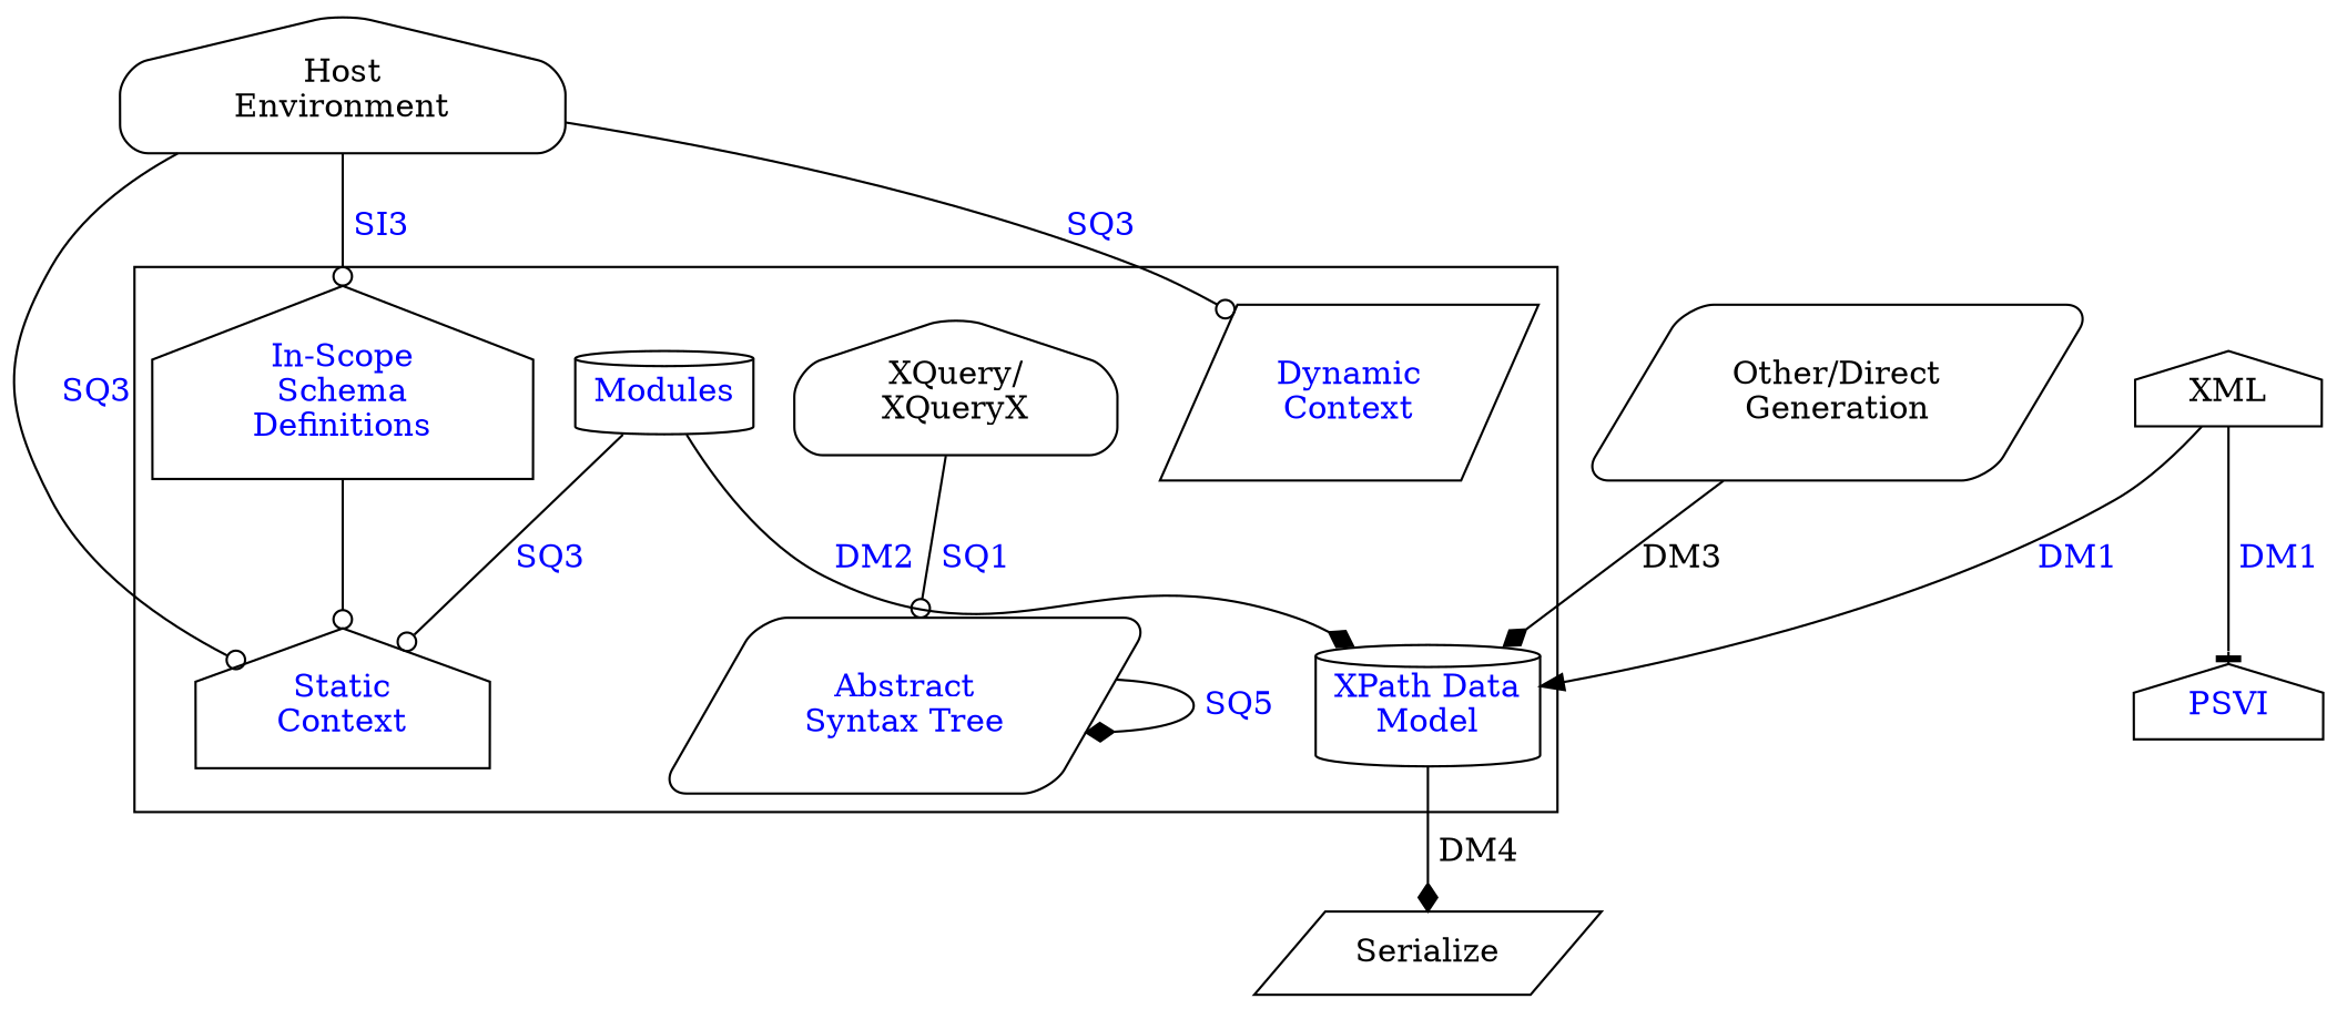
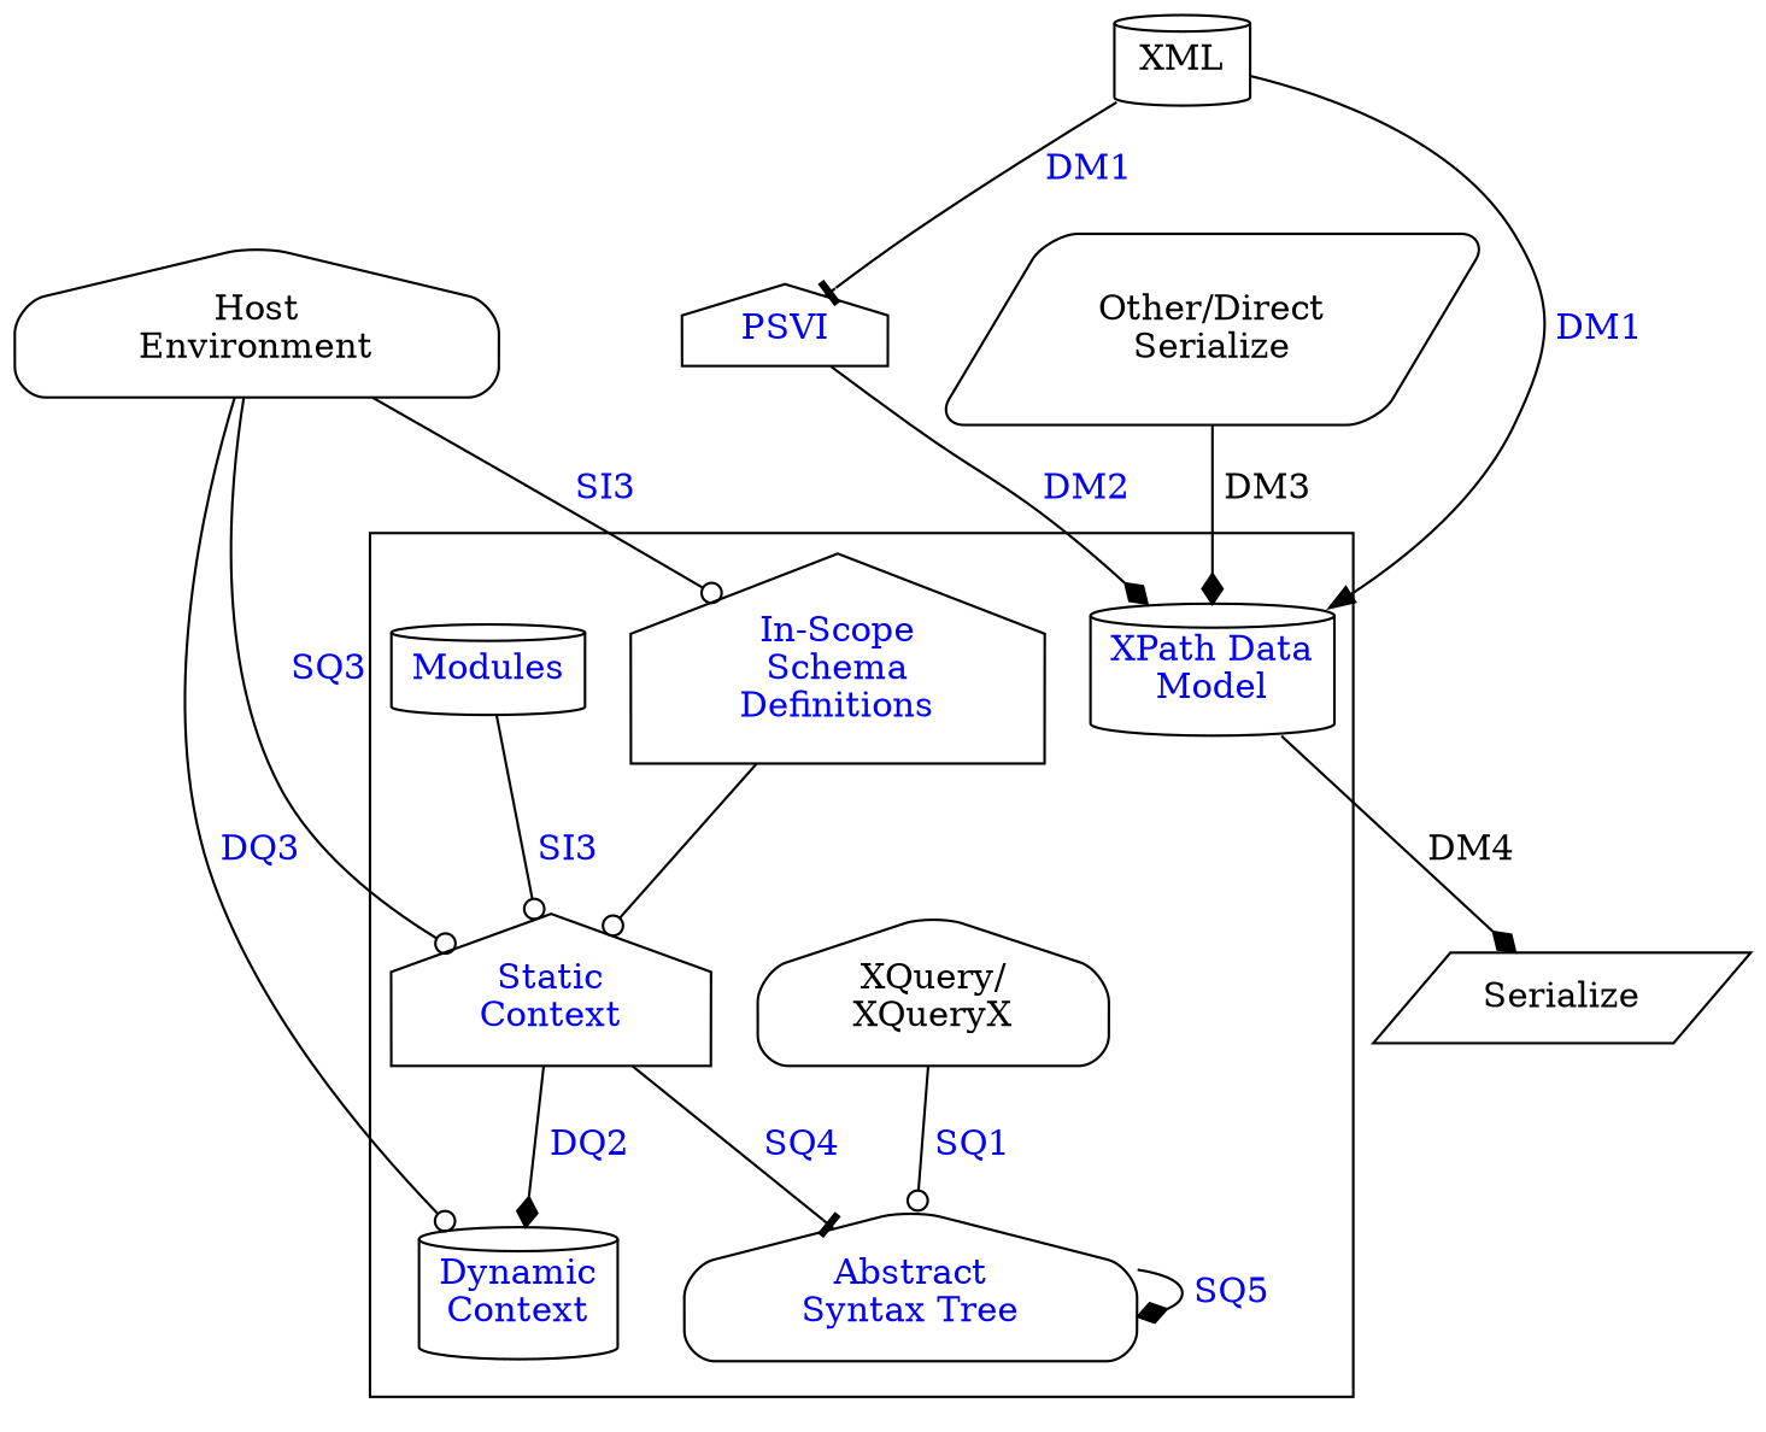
  digraph {
    node [fontcolor=blue shape=house]
    edge [arrowhead=odot fontcolor=blue]
    n1 [label="XPath Data\nModel" shape=cylinder]
-   n2 [label="Abstract\nSyntax Tree" shape=parallelogram style=rounded]
+   n2 [label="Abstract\nSyntax Tree" style=rounded]
    n3 [label="Static\nContext"]
-   n4 [label="Dynamic\nContext" shape=parallelogram]
+   n4 [label="Dynamic\nContext" shape=cylinder]
    n5 [label="In-Scope\nSchema\nDefinitions"]
    n6 [label="XQuery/\nXQueryX" style=rounded fontcolor=""]
    n7 [label=Modules shape=cylinder style=rounded]
    Serialize [bgcolor="#FF00FF" shape=parallelogram fontcolor=""]
-   XML [fontcolor=""]
+   XML [shape=cylinder fontcolor=""]
    PSVI
-   n11 [label="Other/Direct\nGeneration" shape=parallelogram style=rounded fontcolor=""]
+   n11 [label="Other/Direct\nSerialize" shape=parallelogram style=rounded fontcolor=""]
    n12 [label="Host\nEnvironment" style=rounded fontcolor=""]
    subgraph cluster_1 {
      n1
      n2
      n3
      n4
      n5
      n6
      n7
    }
    n1 -> Serialize [arrowhead=diamond label=" DM4" fontcolor=""]
    n2 -> n2 [arrowhead=diamond label=" SQ5"]
+   n3 -> n2 [arrowhead=tee label=" SQ4"]
+   n3 -> n4 [arrowhead=diamond label=" DQ2"]
    n5 -> n3 [fontcolor=""]
    n6 -> n2 [label=" SQ1"]
-   n7 -> n3 [label=" SQ3"]
+   n7 -> n3 [label=" SI3"]
    XML -> n1 [arrowhead=normal label=" DM1"]
    XML -> PSVI [arrowhead=tee label=" DM1"]
-   n7 -> n1 [arrowhead=diamond label=" DM2"]
+   PSVI -> n1 [arrowhead=diamond label=" DM2"]
    n11 -> n1 [arrowhead=diamond label=" DM3" fontcolor=""]
    n12 -> n3 [label=" SQ3"]
-   n12 -> n4 [label=" SQ3"]
+   n12 -> n4 [label=" DQ3"]
    n12 -> n5 [label=" SI3"]
  }
